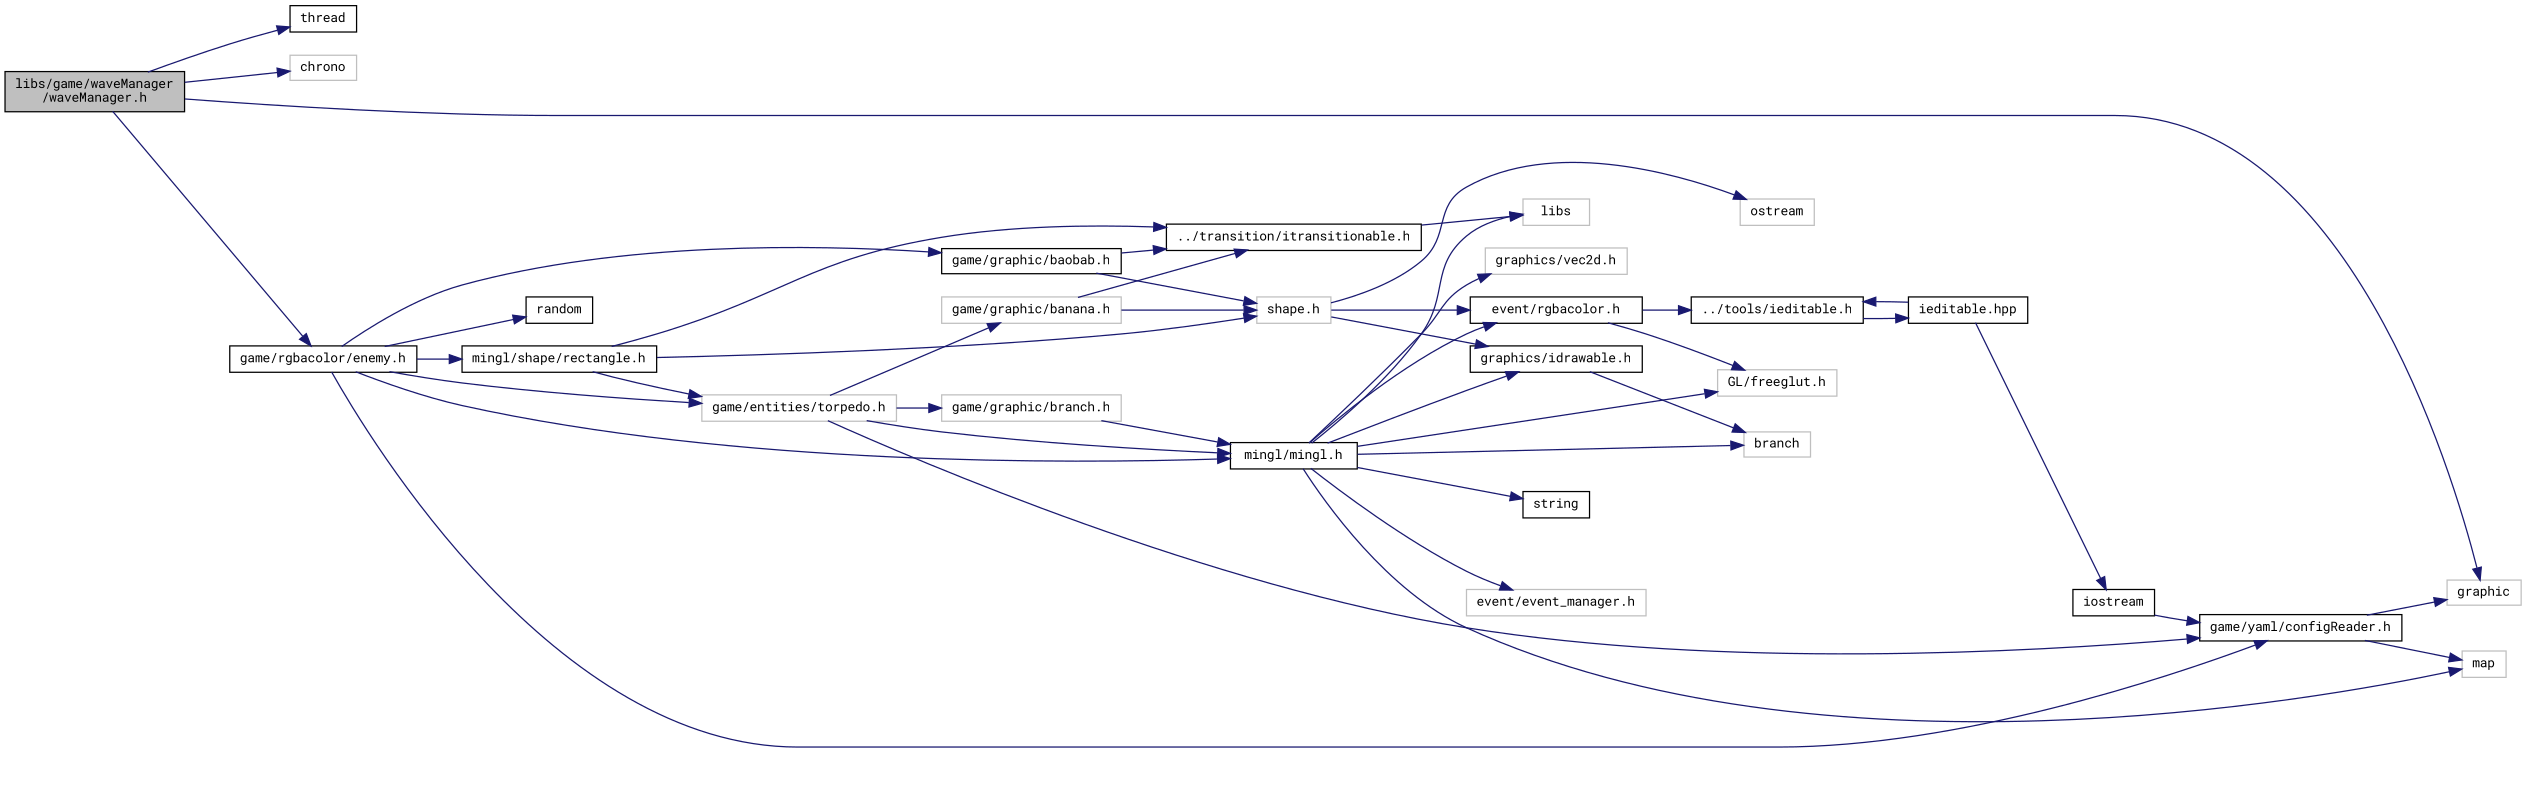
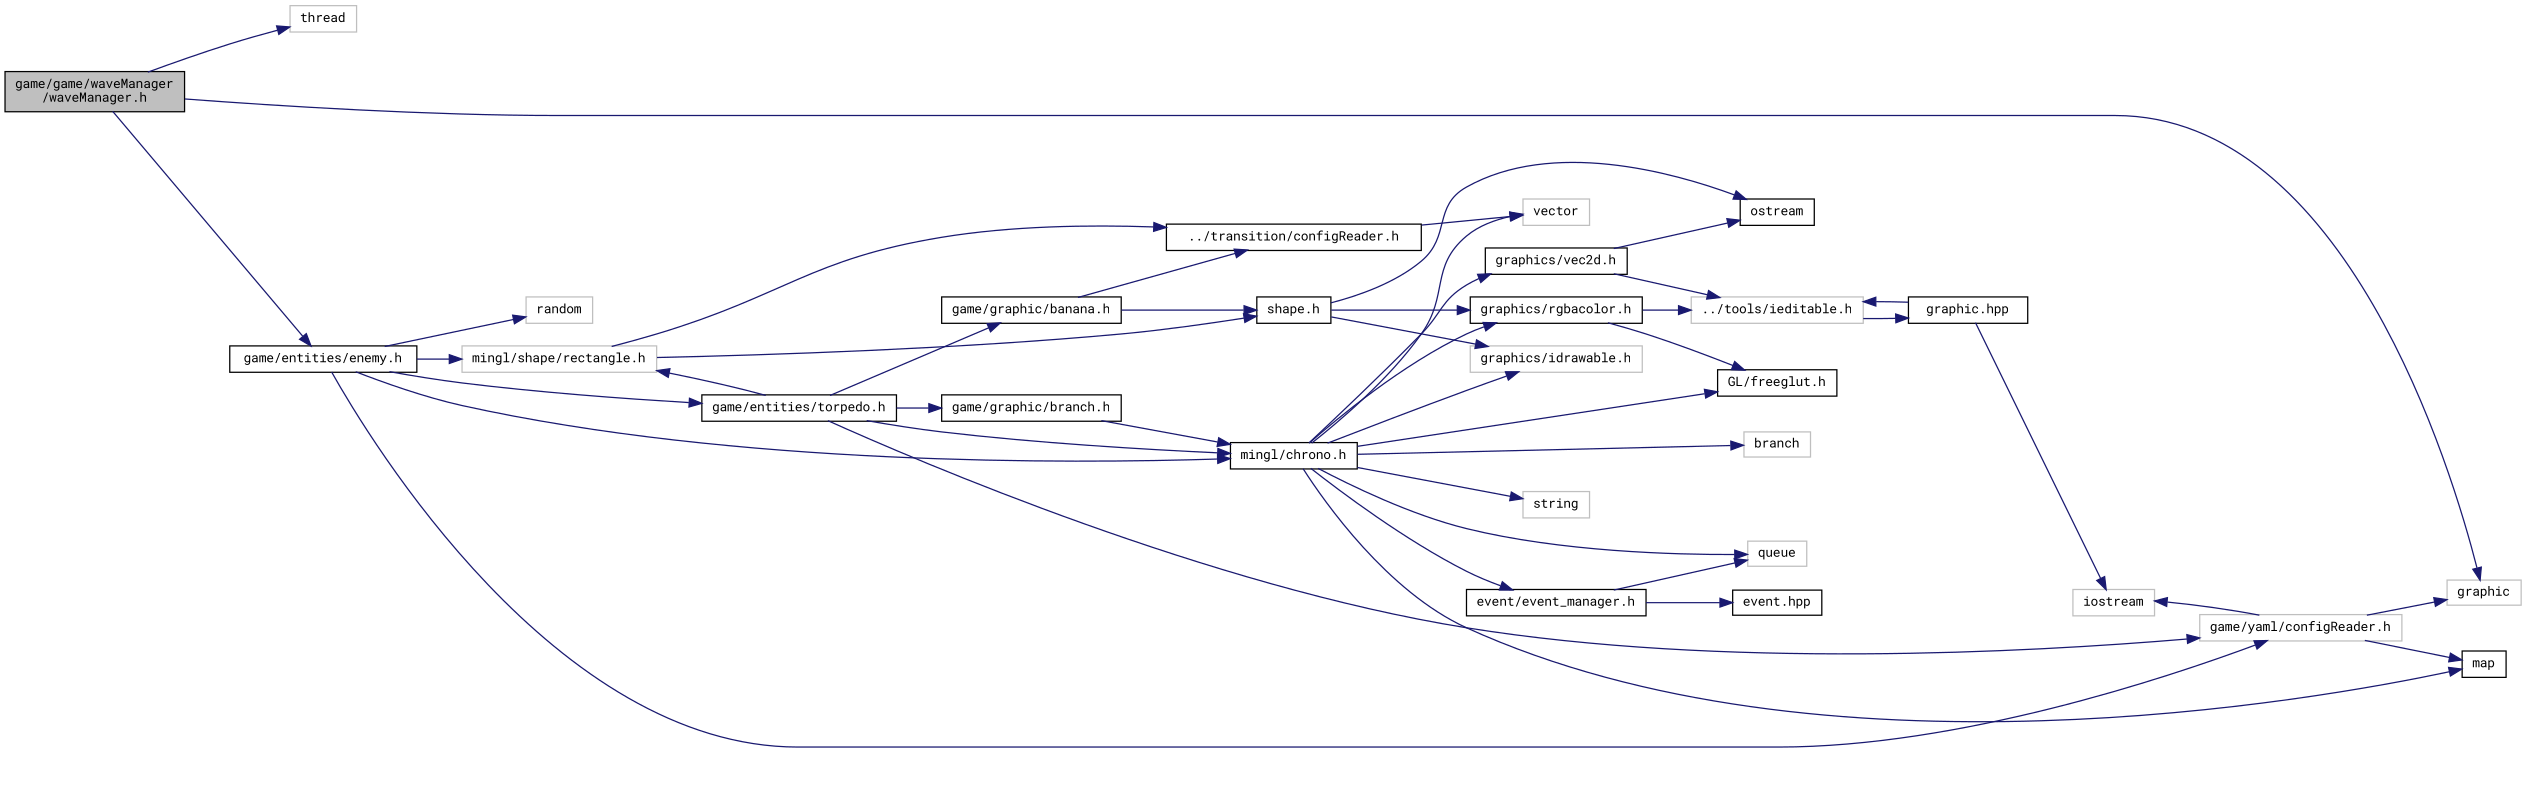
  digraph {
    fontname="Roboto Mono"
    rankdir=LR
    node [color=black fillcolor=white fontname="Roboto Mono" fontsize=10 shape=record style=filled]
    edge [color=midnightblue fontname="Roboto Mono" fontsize=10 labelfontname=Helvetica labelfontsize=10 style=solid]
-   n1 [fillcolor=grey75 fontcolor=black height=0.2 label="libs/game/waveManager\l/waveManager.h" width=0.4]
-   n2 [height=0.2 label=thread width=0.4]
-   n3 [color=grey75 height=0.2 label=chrono width=0.4]
+   n1 [fillcolor=grey75 fontcolor=black height=0.2 label="game/game/waveManager\l/waveManager.h" width=0.4]
+   n2 [color=grey75 height=0.2 label=thread width=0.4]
    n4 [color=grey75 height=0.2 label=graphic width=0.4]
-   n5 [height=0.2 label="game/rgbacolor/enemy.h" width=0.4]
-   n6 [height=0.2 label="mingl/mingl.h" width=0.4]
-   n7 [height=0.2 label="mingl/shape/rectangle.h" width=0.4]
-   n8 [height=0.2 label="game/yaml/configReader.h" width=0.4]
-   n9 [color=grey75 height=0.2 label="game/entities/torpedo.h" width=0.4]
-   n10 [height=0.2 label=random width=0.4]
-   n11 [height=0.2 label="game/graphic/baobab.h" width=0.4]
-   n12 [color=grey75 height=0.2 label=map width=0.4]
+   n5 [height=0.2 label="game/entities/enemy.h" width=0.4]
+   n6 [height=0.2 label="mingl/chrono.h" width=0.4]
+   n7 [color=grey75 height=0.2 label="mingl/shape/rectangle.h" width=0.4]
+   n8 [color=grey75 height=0.2 label="game/yaml/configReader.h" width=0.4]
+   n9 [height=0.2 label="game/entities/torpedo.h" width=0.4]
+   n10 [color=grey75 height=0.2 label=random width=0.4]
+   n12 [height=0.2 label=map width=0.4]
    n13 [color=grey75 height=0.2 label=branch width=0.4]
-   n15 [height=0.2 label=string width=0.4]
-   n16 [color=grey75 height=0.2 label=libs width=0.4]
-   n17 [color=grey75 height=0.2 label="GL/freeglut.h" width=0.4]
-   n18 [height=0.2 label="graphics/idrawable.h" width=0.4]
-   n19 [height=0.2 label="event/rgbacolor.h" width=0.4]
-   n20 [color=grey75 height=0.2 label="graphics/vec2d.h" width=0.4]
-   n21 [color=grey75 height=0.2 label="event/event_manager.h" width=0.4]
-   n22 [color=grey75 height=0.2 label="shape.h" width=0.4]
-   n23 [height=0.2 label="../transition/itransitionable.h" width=0.4]
-   n24 [height=0.2 label=iostream width=0.4]
-   n25 [color=grey75 height=0.2 label="game/graphic/branch.h" width=0.4]
-   n26 [color=grey75 height=0.2 label="game/graphic/banana.h" width=0.4]
-   n27 [height=0.2 label="../tools/ieditable.h" width=0.4]
-   n28 [color=grey75 height=0.2 label=ostream width=0.4]
-   n30 [height=0.2 label="ieditable.hpp" width=0.4]
+   n14 [color=grey75 height=0.2 label=queue width=0.4]
+   n15 [color=grey75 height=0.2 label=string width=0.4]
+   n16 [color=grey75 height=0.2 label=vector width=0.4]
+   n17 [height=0.2 label="GL/freeglut.h" width=0.4]
+   n18 [color=grey75 height=0.2 label="graphics/idrawable.h" width=0.4]
+   n19 [height=0.2 label="graphics/rgbacolor.h" width=0.4]
+   n20 [height=0.2 label="graphics/vec2d.h" width=0.4]
+   n21 [height=0.2 label="event/event_manager.h" width=0.4]
+   n22 [height=0.2 label="shape.h" width=0.4]
+   n23 [height=0.2 label="../transition/configReader.h" width=0.4]
+   n24 [color=grey75 height=0.2 label=iostream width=0.4]
+   n25 [height=0.2 label="game/graphic/branch.h" width=0.4]
+   n26 [height=0.2 label="game/graphic/banana.h" width=0.4]
+   n27 [color=grey75 height=0.2 label="../tools/ieditable.h" width=0.4]
+   n28 [height=0.2 label=ostream width=0.4]
+   n29 [height=0.2 label="event.hpp" width=0.4]
+   n30 [height=0.2 label="graphic.hpp" width=0.4]
    n1 -> n2
-   n1 -> n3
    n1 -> n4
    n1 -> n5
    n5 -> n6
    n5 -> n7
    n5 -> n8
    n5 -> n9
    n5 -> n10
-   n5 -> n11
    n6 -> n12
    n6 -> n13
+   n6 -> n14
    n6 -> n15
    n6 -> n16
    n6 -> n17
    n6 -> n18
    n6 -> n19
    n6 -> n20
    n6 -> n21
    n7 -> n22
    n7 -> n23
    n8 -> n4
    n8 -> n12
-   n24 -> n8
+   n8 -> n24
    n9 -> n6
-   n7 -> n9
+   n9 -> n7
    n9 -> n8
    n9 -> n25
    n9 -> n26
-   n11 -> n22
-   n11 -> n23
-   n18 -> n13
    n19 -> n17
    n19 -> n27
+   n20 -> n27
+   n20 -> n28
+   n21 -> n14
+   n21 -> n29
    n22 -> n18
    n22 -> n19
    n22 -> n28
    n23 -> n16
    n25 -> n6
    n26 -> n22
    n26 -> n23
    n27 -> n30
    n30 -> n24
    n30 -> n27
  }
